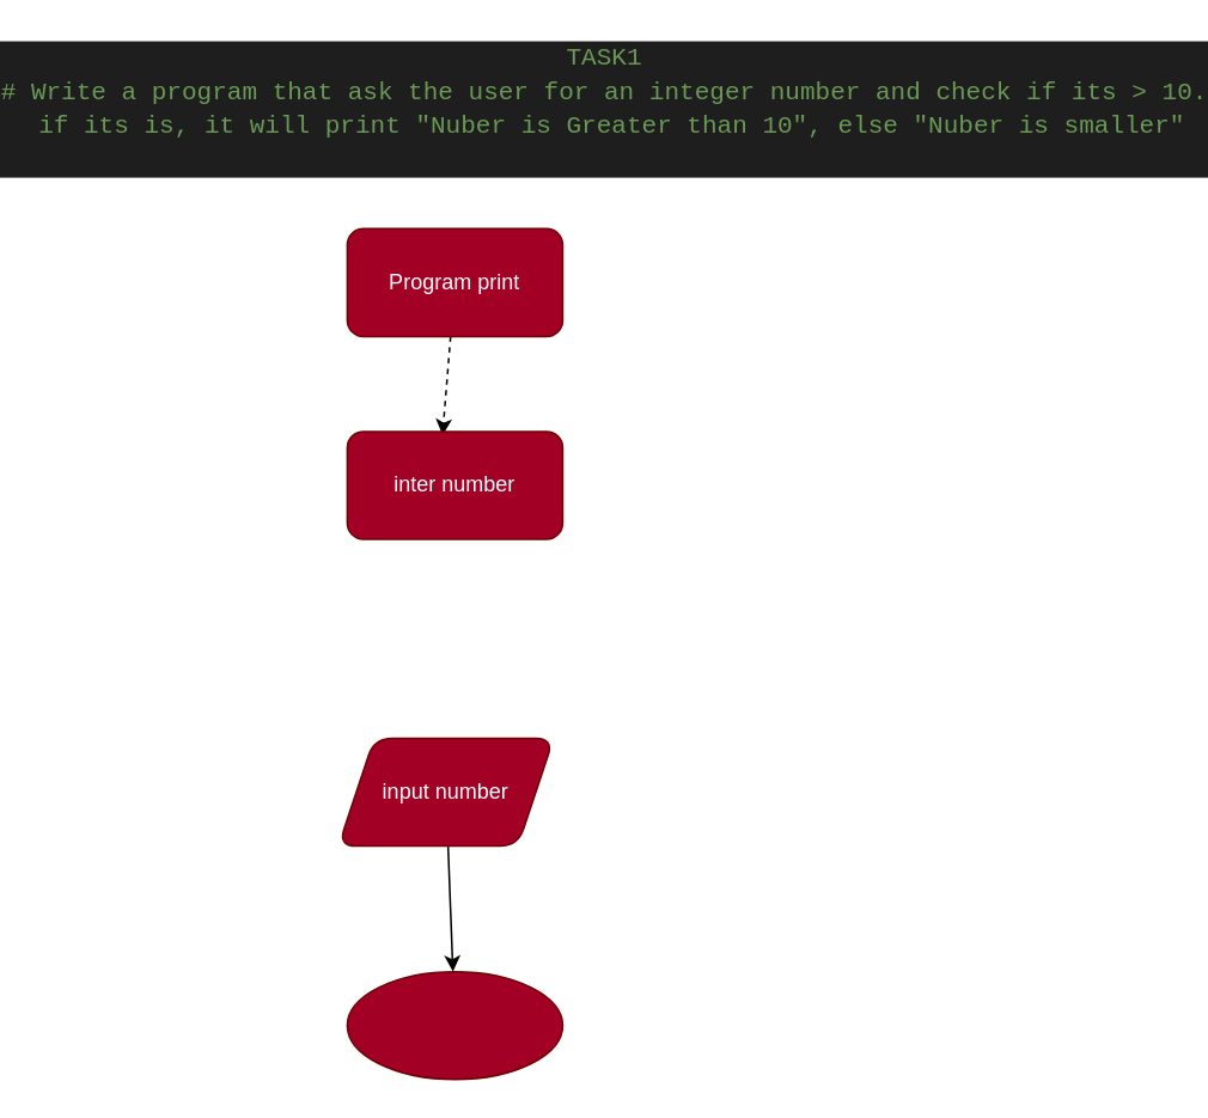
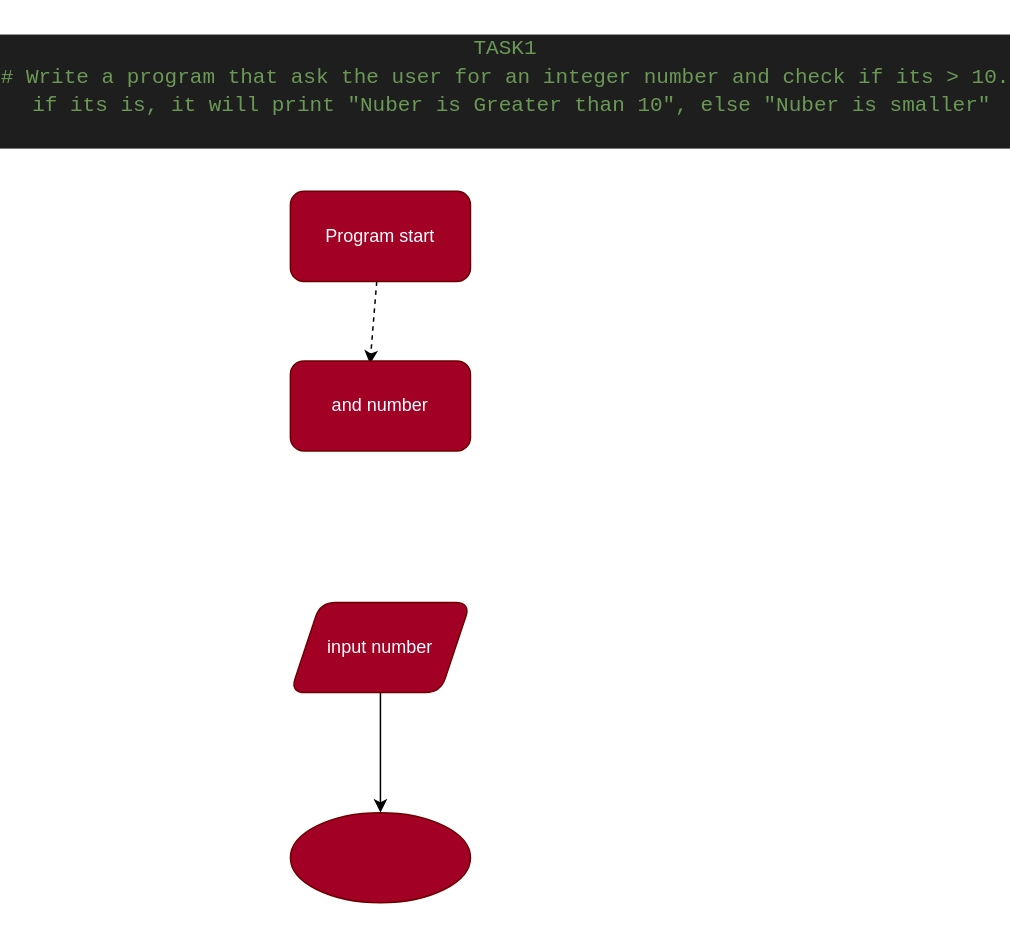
  <mxCell id="0" />
  <mxCell id="1" parent="0" />
  <mxCell id="2" value="&lt;div style=&quot;color: rgb(212 , 212 , 212) ; background-color: rgb(30 , 30 , 30) ; font-family: &amp;#34;consolas&amp;#34; , &amp;#34;courier new&amp;#34; , monospace ; font-size: 14px ; line-height: 19px&quot;&gt;&lt;div&gt;&lt;div style=&quot;font-family: &amp;#34;consolas&amp;#34; , &amp;#34;courier new&amp;#34; , monospace ; line-height: 19px&quot;&gt;&lt;div&gt;&lt;span style=&quot;color: #6a9955&quot;&gt;TASK1&lt;/span&gt;&lt;/div&gt;&lt;div&gt;&lt;span style=&quot;color: #6a9955&quot;&gt;# Write a program that ask the user for an integer number and check if its &amp;gt; 10.&lt;/span&gt;&lt;/div&gt;&lt;div&gt;&lt;span style=&quot;color: #6a9955&quot;&gt;&amp;nbsp;if its is, it will print &quot;Nuber is Greater than 10&quot;, else &quot;Nuber is smaller&quot;&lt;/span&gt;&lt;/div&gt;&lt;br&gt;&lt;/div&gt;&lt;/div&gt;&lt;/div&gt;" style="text;html=1;align=center;verticalAlign=middle;resizable=0;points=[];autosize=1;strokeColor=none;fillColor=none;" parent="1" vertex="1"><mxGeometry x="20" y="20" width="630" height="80" as="geometry" /></mxCell>
  <mxCell id="3" value="" style="edgeStyle=none;html=1;entryX=0.442;entryY=0.033;entryDx=0;entryDy=0;entryPerimeter=0;dashed=1;" parent="1" source="4" target="8" edge="1"><mxGeometry relative="1" as="geometry" /></mxCell>
- <mxCell id="4" value="Program print" style="rounded=1;whiteSpace=wrap;html=1;fillColor=#a20025;fontColor=#ffffff;strokeColor=#6F0000;" parent="1" vertex="1"><mxGeometry x="192" y="127" width="120" height="60" as="geometry" /></mxCell>
+ <mxCell id="4" value="Program start" style="rounded=1;whiteSpace=wrap;html=1;fillColor=#a20025;fontColor=#ffffff;strokeColor=#6F0000;" parent="1" vertex="1"><mxGeometry x="192" y="127" width="120" height="60" as="geometry" /></mxCell>
  <mxCell id="5" value="" style="edgeStyle=none;html=1;" parent="1" source="6" target="7" edge="1"><mxGeometry relative="1" as="geometry" /></mxCell>
- <mxCell id="6" value="input number" style="shape=parallelogram;perimeter=parallelogramPerimeter;whiteSpace=wrap;html=1;fixedSize=1;fillColor=#a20025;strokeColor=#6F0000;fontColor=#ffffff;rounded=1;" parent="1" vertex="1"><mxGeometry x="187" y="411" width="120" height="60" as="geometry" /></mxCell>
+ <mxCell id="6" value="input number" style="shape=parallelogram;perimeter=parallelogramPerimeter;whiteSpace=wrap;html=1;fixedSize=1;fillColor=#a20025;strokeColor=#6F0000;fontColor=#ffffff;rounded=1;" parent="1" vertex="1"><mxGeometry x="192" y="401" width="120" height="60" as="geometry" /></mxCell>
  <mxCell id="7" value="" style="ellipse;whiteSpace=wrap;html=1;fillColor=#a20025;strokeColor=#6F0000;fontColor=#ffffff;rounded=1;" parent="1" vertex="1"><mxGeometry x="192" y="541" width="120" height="60" as="geometry" /></mxCell>
- <mxCell id="8" value="inter number" style="whiteSpace=wrap;html=1;fillColor=#a20025;strokeColor=#6F0000;fontColor=#ffffff;rounded=1;" vertex="1" parent="1"><mxGeometry x="192" y="240" width="120" height="60" as="geometry" /></mxCell>
+ <mxCell id="8" value="and number" style="whiteSpace=wrap;html=1;fillColor=#a20025;strokeColor=#6F0000;fontColor=#ffffff;rounded=1;" vertex="1" parent="1"><mxGeometry x="192" y="240" width="120" height="60" as="geometry" /></mxCell>
